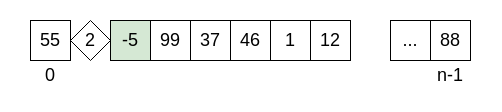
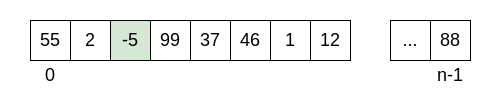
  <mxCell id="0" />
  <mxCell id="1" parent="0" />
  <mxCell id="2" value="&lt;font style=&quot;font-size: 18px&quot;&gt;55&lt;/font&gt;" style="rounded=0;whiteSpace=wrap;html=1;" vertex="1" parent="1"><mxGeometry x="30" y="20" width="40" height="40" as="geometry" /></mxCell>
- <mxCell id="3" value="&lt;font style=&quot;font-size: 18px&quot;&gt;2&lt;/font&gt;" style="rhombus;whiteSpace=wrap;html=1;" vertex="1" parent="1"><mxGeometry x="70" y="20" width="40" height="40" as="geometry" /></mxCell>
+ <mxCell id="3" value="&lt;font style=&quot;font-size: 18px&quot;&gt;2&lt;/font&gt;" style="rounded=0;whiteSpace=wrap;html=1;" vertex="1" parent="1"><mxGeometry x="70" y="20" width="40" height="40" as="geometry" /></mxCell>
  <mxCell id="4" value="&lt;font style=&quot;font-size: 18px&quot;&gt;-5&lt;/font&gt;" style="rounded=0;whiteSpace=wrap;html=1;fillColor=#d5e8d4;" vertex="1" parent="1"><mxGeometry x="110" y="20" width="40" height="40" as="geometry" /></mxCell>
  <mxCell id="5" value="&lt;font style=&quot;font-size: 18px&quot;&gt;99&lt;/font&gt;" style="rounded=0;whiteSpace=wrap;html=1;" vertex="1" parent="1"><mxGeometry x="150" y="20" width="40" height="40" as="geometry" /></mxCell>
  <mxCell id="6" value="&lt;font style=&quot;font-size: 18px&quot;&gt;37&lt;/font&gt;" style="rounded=0;whiteSpace=wrap;html=1;" vertex="1" parent="1"><mxGeometry x="190" y="20" width="40" height="40" as="geometry" /></mxCell>
  <mxCell id="7" value="&lt;font style=&quot;font-size: 18px&quot;&gt;46&lt;/font&gt;" style="rounded=0;whiteSpace=wrap;html=1;" vertex="1" parent="1"><mxGeometry x="230" y="20" width="40" height="40" as="geometry" /></mxCell>
  <mxCell id="8" value="&lt;font style=&quot;font-size: 18px&quot;&gt;1&lt;/font&gt;" style="rounded=0;whiteSpace=wrap;html=1;" vertex="1" parent="1"><mxGeometry x="270" y="20" width="40" height="40" as="geometry" /></mxCell>
  <mxCell id="9" value="&lt;font style=&quot;font-size: 18px&quot;&gt;12&lt;/font&gt;" style="rounded=0;whiteSpace=wrap;html=1;" vertex="1" parent="1"><mxGeometry x="310" y="20" width="40" height="40" as="geometry" /></mxCell>
  <mxCell id="10" value="&lt;font style=&quot;font-size: 18px&quot;&gt;...&lt;/font&gt;" style="rounded=0;whiteSpace=wrap;html=1;" vertex="1" parent="1"><mxGeometry x="390" y="20" width="40" height="40" as="geometry" /></mxCell>
  <mxCell id="11" value="&lt;font style=&quot;font-size: 18px&quot;&gt;88&lt;/font&gt;" style="rounded=0;whiteSpace=wrap;html=1;" vertex="1" parent="1"><mxGeometry x="430" y="20" width="40" height="40" as="geometry" /></mxCell>
  <mxCell id="12" value="n-1" style="text;html=1;strokeColor=none;fillColor=none;align=center;verticalAlign=middle;whiteSpace=wrap;rounded=0;fontSize=18;" vertex="1" parent="1"><mxGeometry x="420" y="60" width="60" height="30" as="geometry" /></mxCell>
  <mxCell id="13" value="0" style="text;html=1;strokeColor=none;fillColor=none;align=center;verticalAlign=middle;whiteSpace=wrap;rounded=0;fontSize=18;" vertex="1" parent="1"><mxGeometry x="20" y="60" width="60" height="30" as="geometry" /></mxCell>
